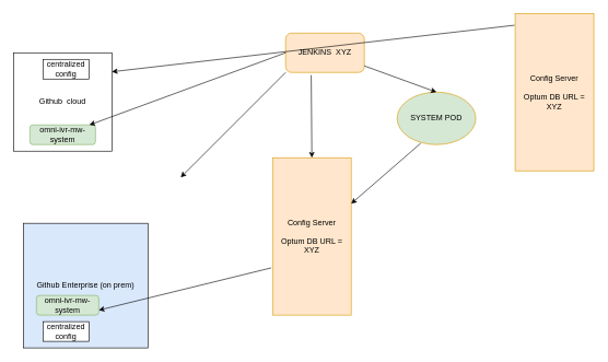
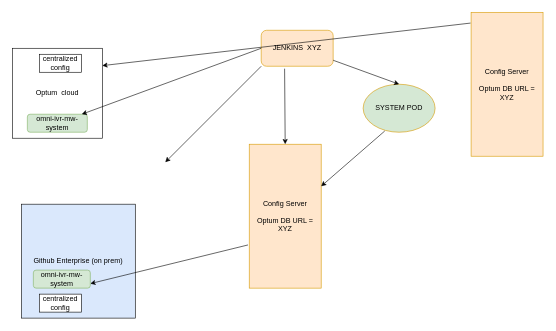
  <mxCell id="0" />
  <mxCell id="1" parent="0" />
- <mxCell id="2" value="Github&amp;nbsp; cloud" style="whiteSpace=wrap;html=1;aspect=fixed;" parent="1" vertex="1"><mxGeometry x="20" y="80" width="150" height="150" as="geometry" /></mxCell>
+ <mxCell id="2" value="Optum&amp;nbsp; cloud" style="whiteSpace=wrap;html=1;aspect=fixed;" parent="1" vertex="1"><mxGeometry x="20" y="80" width="150" height="150" as="geometry" /></mxCell>
  <mxCell id="3" value="Github Enterprise (on prem)" style="whiteSpace=wrap;html=1;aspect=fixed;fillColor=#dae8fc;" parent="1" vertex="1"><mxGeometry x="35" y="340" width="190" height="190" as="geometry" /></mxCell>
  <mxCell id="4" value="omni-ivr-mw-system" style="rounded=1;whiteSpace=wrap;html=1;fillColor=#d5e8d4;strokeColor=#82b366;" parent="1" vertex="1"><mxGeometry x="45" y="190" width="100" height="30" as="geometry" /></mxCell>
  <mxCell id="5" value="omni-ivr-mw-system" style="rounded=1;whiteSpace=wrap;html=1;fillColor=#d5e8d4;strokeColor=#82b366;" parent="1" vertex="1"><mxGeometry x="55" y="450" width="95" height="30" as="geometry" /></mxCell>
  <mxCell id="6" value="&lt;div&gt;Config Server&lt;/div&gt;&lt;div&gt;&lt;br&gt;&lt;/div&gt;&lt;div&gt;Optum DB URL = XYZ&lt;br&gt;&lt;/div&gt;" style="rounded=0;whiteSpace=wrap;html=1;fillColor=#ffe6cc;strokeColor=#d79b00;" parent="1" vertex="1"><mxGeometry x="415" y="240" width="120" height="240" as="geometry" /></mxCell>
  <mxCell id="7" value="JENKINS&amp;nbsp; XYZ" style="rounded=1;whiteSpace=wrap;html=1;fillColor=#ffe6cc;strokeColor=#d79b00;" parent="1" vertex="1"><mxGeometry x="435" y="50" width="120" height="60" as="geometry" /></mxCell>
  <mxCell id="8" value="" style="endArrow=classic;html=1;rounded=0;exitX=0;exitY=0.5;exitDx=0;exitDy=0;" parent="1" source="7" target="4" edge="1"><mxGeometry width="50" height="50" relative="1" as="geometry"><mxPoint x="175" y="150" as="sourcePoint" /><mxPoint x="265" y="110" as="targetPoint" /></mxGeometry></mxCell>
  <mxCell id="9" value="" style="endArrow=classic;html=1;rounded=0;entryX=0.5;entryY=0;entryDx=0;entryDy=0;exitX=0.325;exitY=1.067;exitDx=0;exitDy=0;exitPerimeter=0;" parent="1" source="7" target="6" edge="1"><mxGeometry width="50" height="50" relative="1" as="geometry"><mxPoint x="435" y="190" as="sourcePoint" /><mxPoint x="485" y="140" as="targetPoint" /></mxGeometry></mxCell>
  <mxCell id="10" value="centralized config" style="rounded=0;whiteSpace=wrap;html=1;" parent="1" vertex="1"><mxGeometry x="65" y="490" width="70" height="30" as="geometry" /></mxCell>
  <mxCell id="11" value="" style="endArrow=classic;html=1;rounded=0;exitX=-0.017;exitY=0.7;exitDx=0;exitDy=0;exitPerimeter=0;entryX=1;entryY=0.75;entryDx=0;entryDy=0;" parent="1" source="6" target="5" edge="1"><mxGeometry width="50" height="50" relative="1" as="geometry"><mxPoint x="125" y="560" as="sourcePoint" /><mxPoint x="255" y="450" as="targetPoint" /></mxGeometry></mxCell>
  <mxCell id="12" value="" style="endArrow=classic;html=1;rounded=0;exitX=0;exitY=1;exitDx=0;exitDy=0;" parent="1" source="7" edge="1"><mxGeometry width="50" height="50" relative="1" as="geometry"><mxPoint x="265" y="270" as="sourcePoint" /><mxPoint x="275" y="270" as="targetPoint" /></mxGeometry></mxCell>
  <mxCell id="13" value="SYSTEM POD" style="ellipse;whiteSpace=wrap;html=1;fillColor=#d5e8d4;strokeColor=#d79b00;" parent="1" vertex="1"><mxGeometry x="605" y="140" width="120" height="80" as="geometry" /></mxCell>
  <mxCell id="14" value="" style="endArrow=classic;html=1;rounded=0;entryX=0.5;entryY=0;entryDx=0;entryDy=0;" parent="1" target="13" edge="1"><mxGeometry width="50" height="50" relative="1" as="geometry"><mxPoint x="555" y="100" as="sourcePoint" /><mxPoint x="605" y="50" as="targetPoint" /></mxGeometry></mxCell>
  <mxCell id="15" value="" style="endArrow=classic;html=1;rounded=0;entryX=1;entryY=0.292;entryDx=0;entryDy=0;entryPerimeter=0;exitX=0.3;exitY=0.975;exitDx=0;exitDy=0;exitPerimeter=0;" parent="1" source="13" target="6" edge="1"><mxGeometry width="50" height="50" relative="1" as="geometry"><mxPoint x="585" y="310" as="sourcePoint" /><mxPoint x="635" y="260" as="targetPoint" /></mxGeometry></mxCell>
  <mxCell id="16" value="centralized config" style="rounded=0;whiteSpace=wrap;html=1;" vertex="1" parent="1"><mxGeometry x="65" y="90" width="70" height="30" as="geometry" /></mxCell>
  <mxCell id="17" value="&lt;div&gt;Config Server&lt;/div&gt;&lt;div&gt;&lt;br&gt;&lt;/div&gt;&lt;div&gt;Optum DB URL = XYZ&lt;br&gt;&lt;/div&gt;" style="rounded=0;whiteSpace=wrap;html=1;fillColor=#ffe6cc;strokeColor=#d79b00;" vertex="1" parent="1"><mxGeometry x="785" y="20" width="120" height="240" as="geometry" /></mxCell>
  <mxCell id="18" value="" style="endArrow=classic;html=1;rounded=0;entryX=1;entryY=0.193;entryDx=0;entryDy=0;entryPerimeter=0;exitX=-0.008;exitY=0.075;exitDx=0;exitDy=0;exitPerimeter=0;" edge="1" parent="1" source="17" target="2"><mxGeometry width="50" height="50" relative="1" as="geometry"><mxPoint x="155" y="160" as="sourcePoint" /><mxPoint x="205" y="110" as="targetPoint" /></mxGeometry></mxCell>
